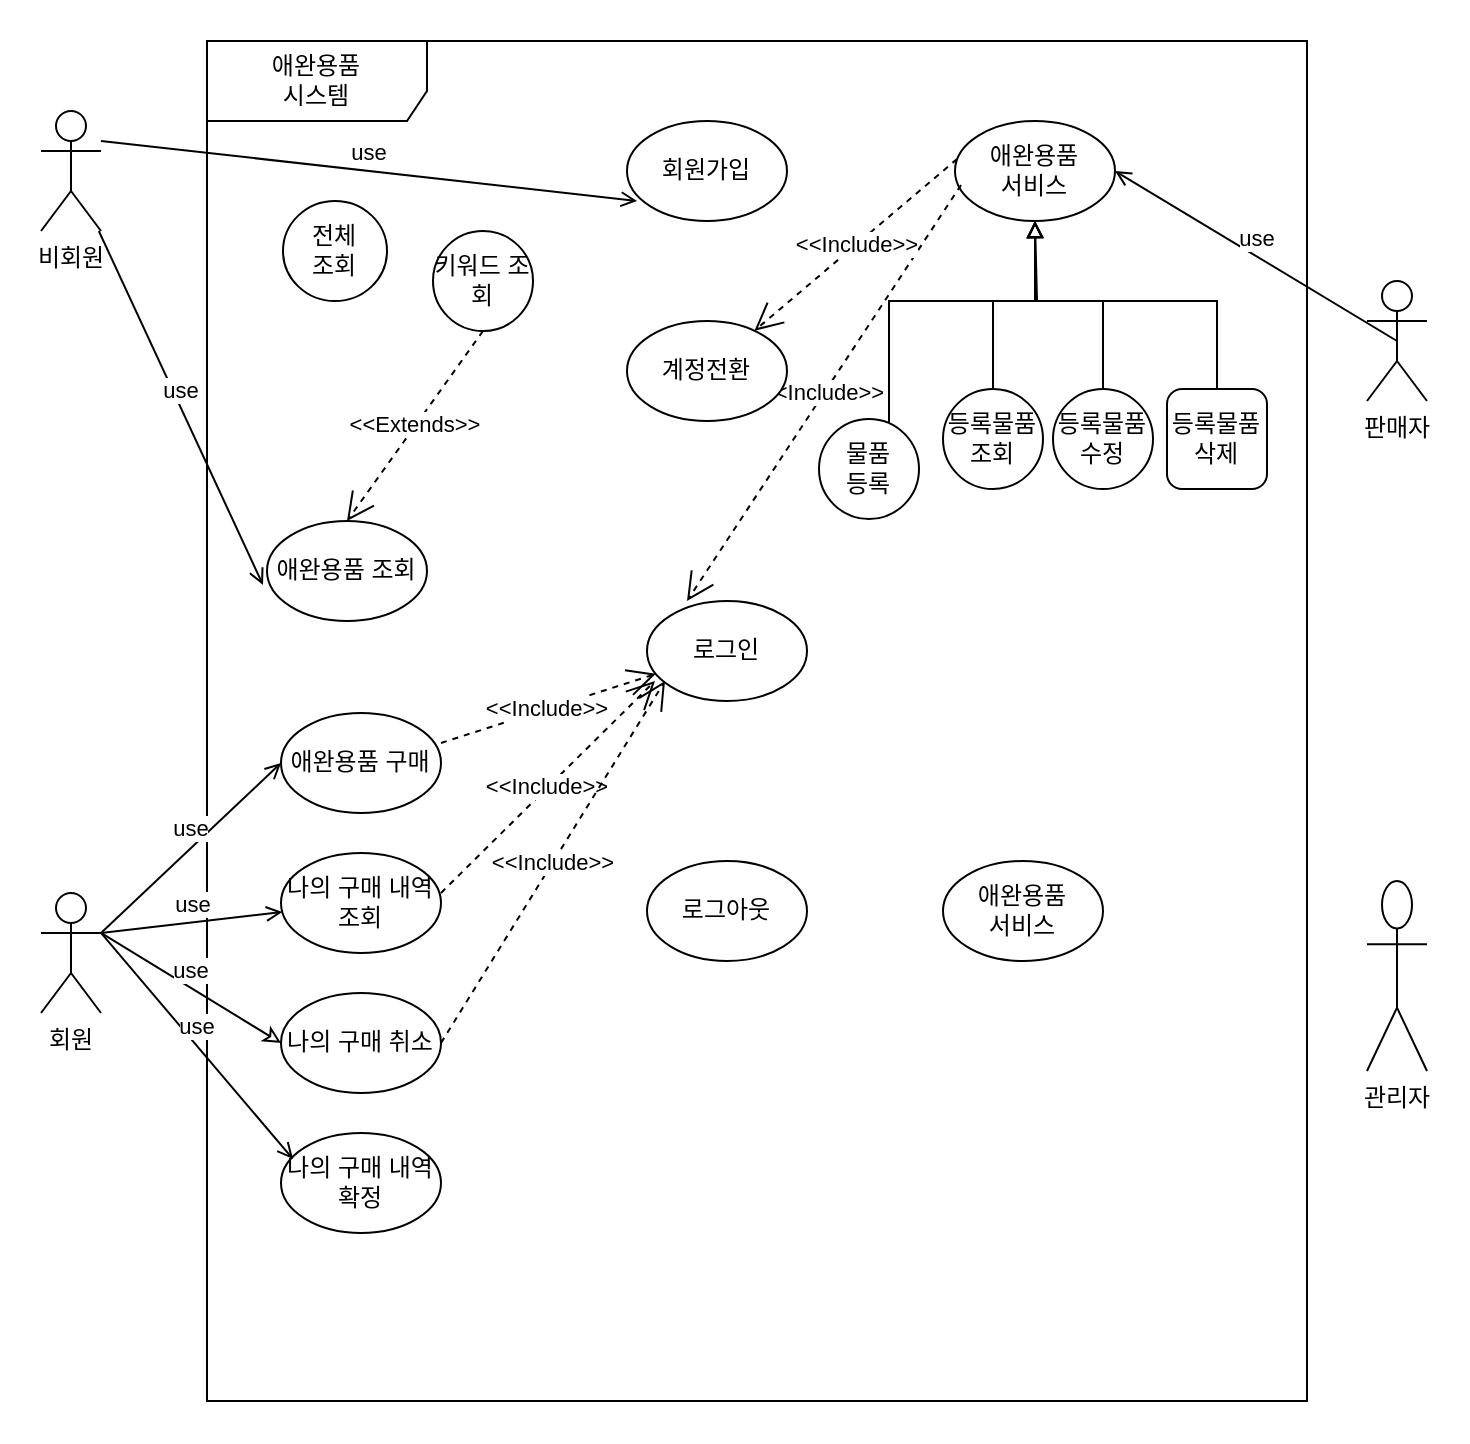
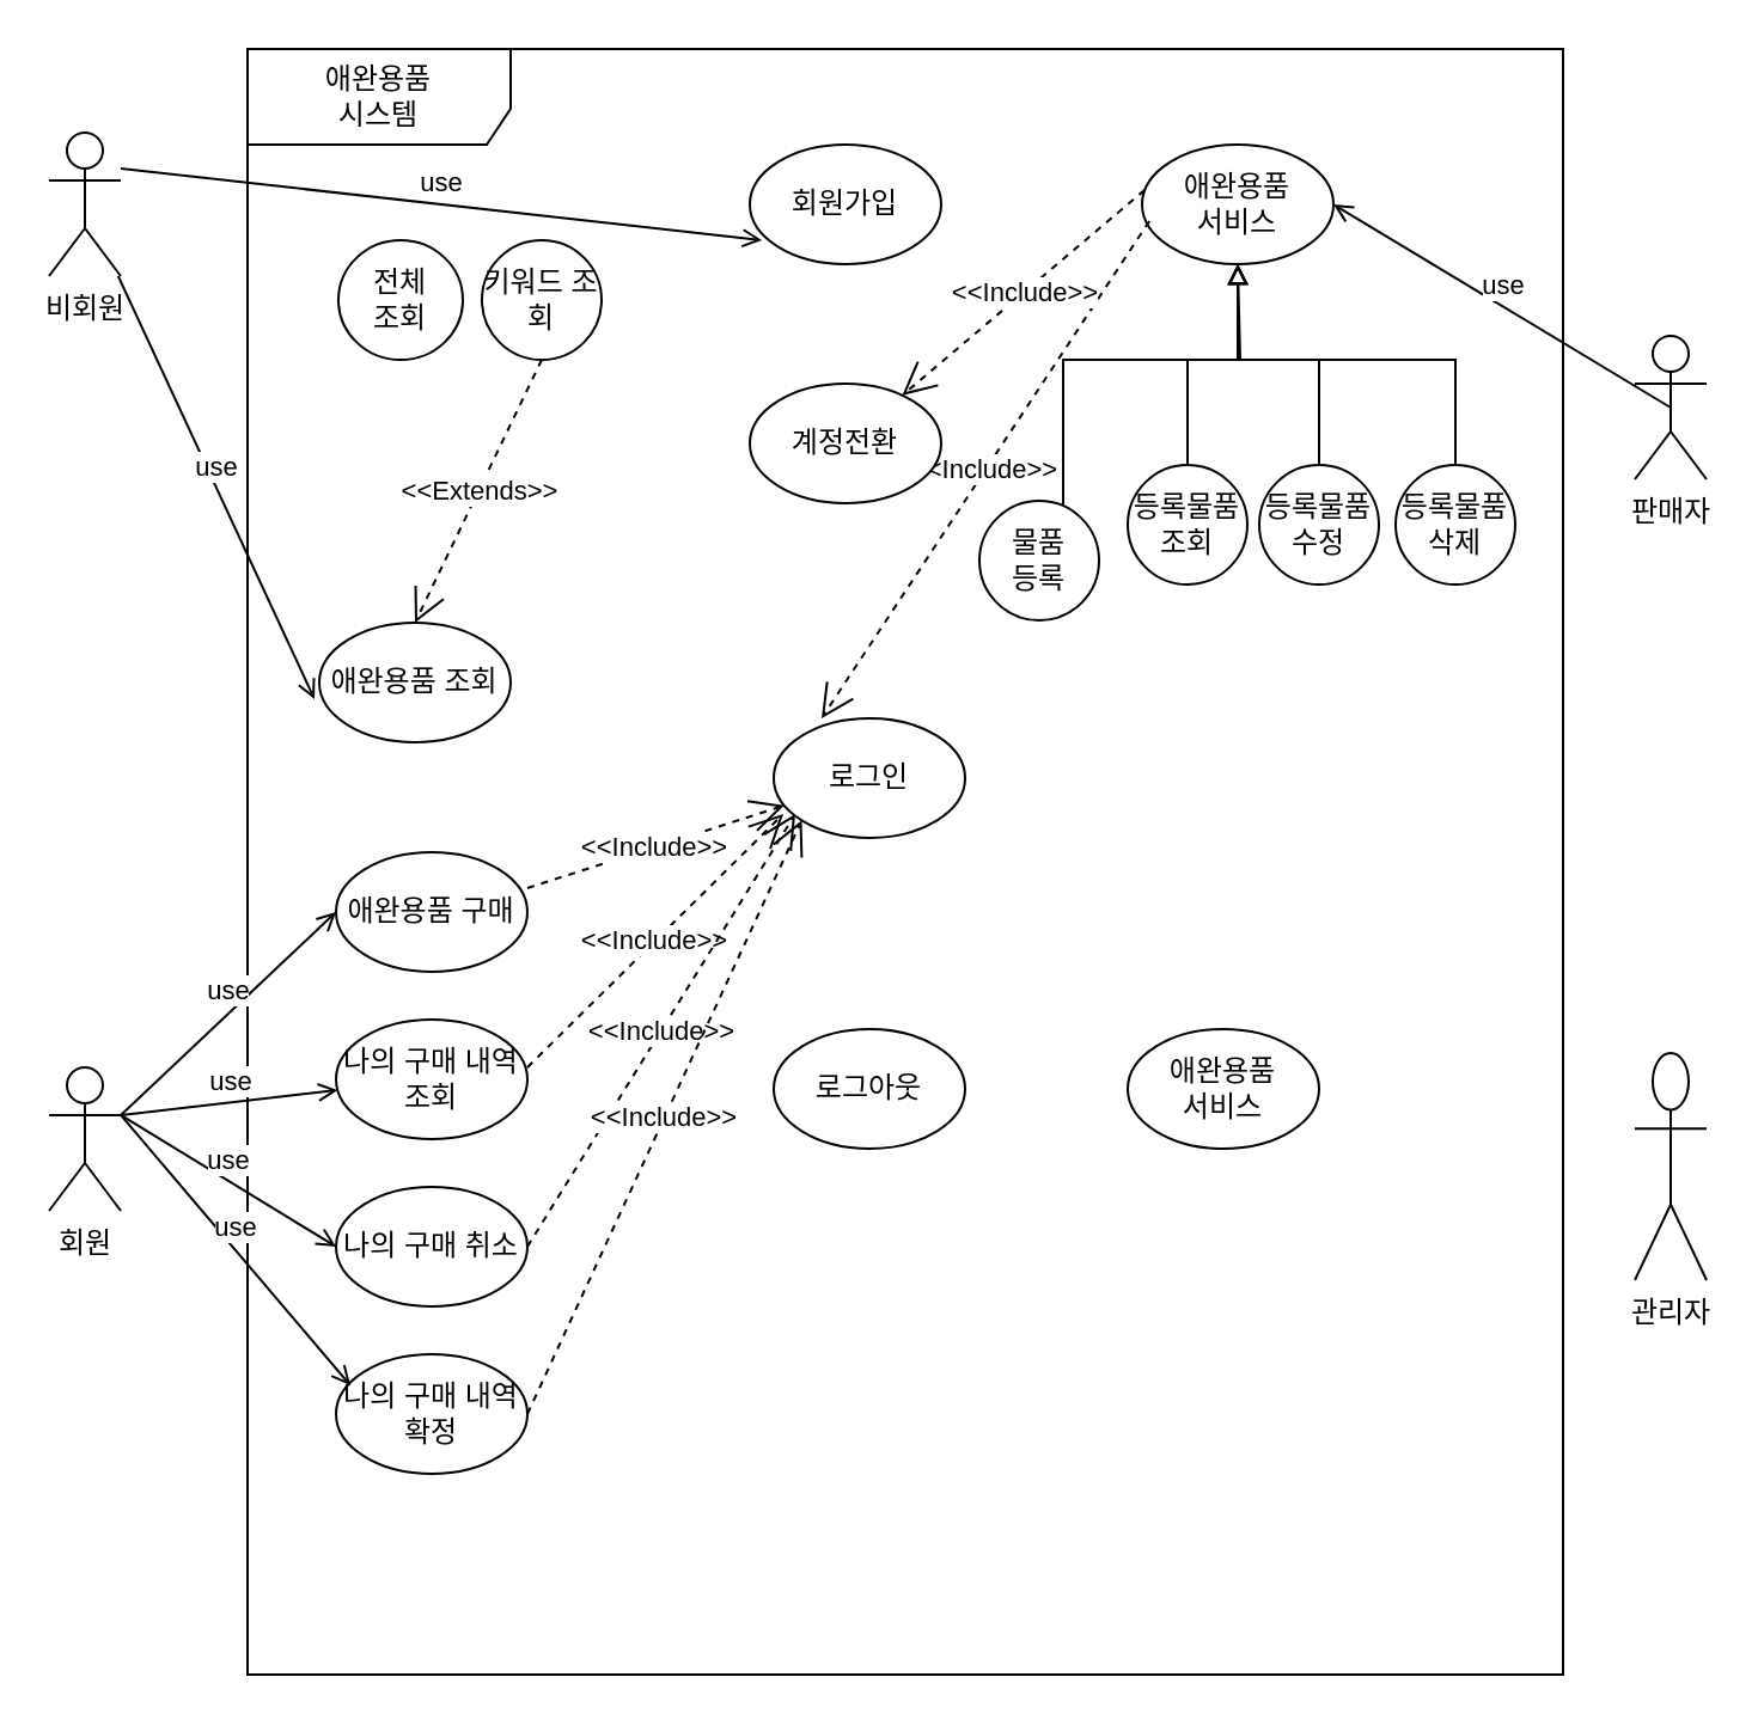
  <mxCell id="0" />
  <mxCell id="1" parent="0" />
  <mxCell id="2" value="애완용품&lt;div&gt;시스템&lt;/div&gt;" style="shape=umlFrame;whiteSpace=wrap;html=1;pointerEvents=0;width=110;height=40;" vertex="1" parent="1"><mxGeometry x="103" y="20" width="550" height="680" as="geometry" /></mxCell>
  <mxCell id="3" value="판매자&lt;div&gt;&lt;br&gt;&lt;/div&gt;" style="shape=umlActor;verticalLabelPosition=bottom;verticalAlign=top;html=1;" vertex="1" parent="1"><mxGeometry x="683" y="140" width="30" height="60" as="geometry" /></mxCell>
  <mxCell id="4" value="회원&lt;div&gt;&lt;br&gt;&lt;/div&gt;" style="shape=umlActor;verticalLabelPosition=bottom;verticalAlign=top;html=1;" vertex="1" parent="1"><mxGeometry x="20" y="446" width="30" height="60" as="geometry" /></mxCell>
  <mxCell id="5" value="비회원&lt;div&gt;&lt;br&gt;&lt;/div&gt;" style="shape=umlActor;verticalLabelPosition=bottom;verticalAlign=top;html=1;" vertex="1" parent="1"><mxGeometry x="20" y="55" width="30" height="60" as="geometry" /></mxCell>
  <mxCell id="6" value="관리자&lt;div&gt;&lt;br&gt;&lt;/div&gt;" style="shape=umlActor;verticalLabelPosition=bottom;verticalAlign=top;html=1;" vertex="1" parent="1"><mxGeometry x="683" y="440" width="30" height="95" as="geometry" /></mxCell>
  <mxCell id="7" value="애완용품 조회" style="ellipse;whiteSpace=wrap;html=1;" vertex="1" parent="1"><mxGeometry x="133" y="260" width="80" height="50" as="geometry" /></mxCell>
  <mxCell id="8" value="애완용품 구매" style="ellipse;whiteSpace=wrap;html=1;" vertex="1" parent="1"><mxGeometry x="140" y="356" width="80" height="50" as="geometry" /></mxCell>
  <mxCell id="9" value="나의 구매 내역 조회" style="ellipse;whiteSpace=wrap;html=1;" vertex="1" parent="1"><mxGeometry x="140" y="426" width="80" height="50" as="geometry" /></mxCell>
  <mxCell id="10" value="나의 구매 취소" style="ellipse;whiteSpace=wrap;html=1;" vertex="1" parent="1"><mxGeometry x="140" y="496" width="80" height="50" as="geometry" /></mxCell>
  <mxCell id="11" value="나의 구매 내역 확정" style="ellipse;whiteSpace=wrap;html=1;" vertex="1" parent="1"><mxGeometry x="140" y="566" width="80" height="50" as="geometry" /></mxCell>
  <mxCell id="12" value="use" style="html=1;verticalAlign=bottom;endArrow=open;curved=0;rounded=0;entryX=-0.025;entryY=0.64;entryDx=0;entryDy=0;entryPerimeter=0;endFill=0;" edge="1" parent="1" source="5" target="7"><mxGeometry width="80" relative="1" as="geometry"><mxPoint x="53" y="320" as="sourcePoint" /><mxPoint x="133" y="320" as="targetPoint" /></mxGeometry></mxCell>
  <mxCell id="13" value="use" style="html=1;verticalAlign=bottom;endArrow=open;curved=0;rounded=0;entryX=0;entryY=0.5;entryDx=0;entryDy=0;endFill=0;" edge="1" parent="1" target="8"><mxGeometry width="80" relative="1" as="geometry"><mxPoint x="50" y="466" as="sourcePoint" /><mxPoint x="128" y="428" as="targetPoint" /></mxGeometry></mxCell>
  <mxCell id="14" value="use" style="html=1;verticalAlign=bottom;endArrow=open;curved=0;rounded=0;endFill=0;" edge="1" parent="1" target="9"><mxGeometry width="80" relative="1" as="geometry"><mxPoint x="50" y="466" as="sourcePoint" /><mxPoint x="150" y="391" as="targetPoint" /></mxGeometry></mxCell>
- <mxCell id="15" value="use" style="html=1;verticalAlign=bottom;endArrow=classic;curved=0;rounded=0;exitX=1;exitY=0.333;exitDx=0;exitDy=0;exitPerimeter=0;entryX=0;entryY=0.5;entryDx=0;entryDy=0;endFill=0;" edge="1" parent="1" source="4" target="10"><mxGeometry width="80" relative="1" as="geometry"><mxPoint x="50" y="486" as="sourcePoint" /><mxPoint x="131" y="476" as="targetPoint" /></mxGeometry></mxCell>
+ <mxCell id="15" value="use" style="html=1;verticalAlign=bottom;endArrow=open;curved=0;rounded=0;exitX=1;exitY=0.333;exitDx=0;exitDy=0;exitPerimeter=0;entryX=0;entryY=0.5;entryDx=0;entryDy=0;endFill=0;" edge="1" parent="1" source="4" target="10"><mxGeometry width="80" relative="1" as="geometry"><mxPoint x="50" y="486" as="sourcePoint" /><mxPoint x="131" y="476" as="targetPoint" /></mxGeometry></mxCell>
  <mxCell id="16" value="use" style="html=1;verticalAlign=bottom;endArrow=open;curved=0;rounded=0;entryX=0.075;entryY=0.26;entryDx=0;entryDy=0;entryPerimeter=0;exitX=1;exitY=0.333;exitDx=0;exitDy=0;exitPerimeter=0;endFill=0;" edge="1" parent="1" source="4" target="11"><mxGeometry width="80" relative="1" as="geometry"><mxPoint x="60" y="476" as="sourcePoint" /><mxPoint x="140" y="541" as="targetPoint" /></mxGeometry></mxCell>
  <mxCell id="17" value="전체&lt;div&gt;조회&lt;/div&gt;" style="ellipse;whiteSpace=wrap;html=1;" vertex="1" parent="1"><mxGeometry x="141" y="100" width="52" height="50" as="geometry" /></mxCell>
- <mxCell id="18" value="키워드 조회" style="ellipse;whiteSpace=wrap;html=1;" vertex="1" parent="1"><mxGeometry x="216" y="115" width="50" height="50" as="geometry" /></mxCell>
+ <mxCell id="18" value="키워드 조회" style="ellipse;whiteSpace=wrap;html=1;" vertex="1" parent="1"><mxGeometry x="201" y="100" width="50" height="50" as="geometry" /></mxCell>
  <mxCell id="19" value="&amp;lt;&amp;lt;Extends&amp;gt;&amp;gt;" style="endArrow=open;endSize=12;dashed=1;html=1;rounded=0;exitX=0.5;exitY=1;exitDx=0;exitDy=0;" edge="1" parent="1" source="18"><mxGeometry width="160" relative="1" as="geometry"><mxPoint x="183" y="160" as="sourcePoint" /><mxPoint x="173" y="260" as="targetPoint" /></mxGeometry></mxCell>
  <mxCell id="20" value="로그인" style="ellipse;whiteSpace=wrap;html=1;" vertex="1" parent="1"><mxGeometry x="323" y="300" width="80" height="50" as="geometry" /></mxCell>
  <mxCell id="21" value="&amp;lt;&amp;lt;Include&amp;gt;&amp;gt;" style="endArrow=open;endSize=12;dashed=1;html=1;rounded=0;exitX=1;exitY=0.3;exitDx=0;exitDy=0;exitPerimeter=0;" edge="1" parent="1" source="8" target="20"><mxGeometry width="160" relative="1" as="geometry"><mxPoint x="273" y="160" as="sourcePoint" /><mxPoint x="183" y="270" as="targetPoint" /></mxGeometry></mxCell>
  <mxCell id="22" value="&amp;lt;&amp;lt;Include&amp;gt;&amp;gt;" style="endArrow=open;endSize=12;dashed=1;html=1;rounded=0;exitX=1;exitY=0.3;exitDx=0;exitDy=0;exitPerimeter=0;" edge="1" parent="1"><mxGeometry width="160" relative="1" as="geometry"><mxPoint x="220" y="446" as="sourcePoint" /><mxPoint x="327" y="340" as="targetPoint" /></mxGeometry></mxCell>
  <mxCell id="23" value="&amp;lt;&amp;lt;Include&amp;gt;&amp;gt;" style="endArrow=open;endSize=12;dashed=1;html=1;rounded=0;exitX=1;exitY=0.5;exitDx=0;exitDy=0;" edge="1" parent="1" source="10"><mxGeometry width="160" relative="1" as="geometry"><mxPoint x="230" y="456" as="sourcePoint" /><mxPoint x="332" y="340" as="targetPoint" /></mxGeometry></mxCell>
+ <mxCell id="24" value="&amp;lt;&amp;lt;Include&amp;gt;&amp;gt;" style="endArrow=open;endSize=12;dashed=1;html=1;rounded=0;exitX=1;exitY=0.5;exitDx=0;exitDy=0;entryX=0;entryY=1;entryDx=0;entryDy=0;" edge="1" parent="1" source="11" target="20"><mxGeometry width="160" relative="1" as="geometry"><mxPoint x="230" y="531" as="sourcePoint" /><mxPoint x="342" y="350" as="targetPoint" /></mxGeometry></mxCell>
  <mxCell id="25" value="애완용품&lt;div&gt;서비스&lt;/div&gt;" style="ellipse;whiteSpace=wrap;html=1;" vertex="1" parent="1"><mxGeometry x="477" y="60" width="80" height="50" as="geometry" /></mxCell>
  <mxCell id="26" value="" style="edgeStyle=orthogonalEdgeStyle;rounded=0;orthogonalLoop=1;jettySize=auto;html=1;endArrow=block;endFill=0;" edge="1" parent="1" source="27" target="25"><mxGeometry relative="1" as="geometry"><Array as="points"><mxPoint x="496" y="150" /><mxPoint x="517" y="150" /></Array></mxGeometry></mxCell>
  <mxCell id="27" value="등록물품&lt;div&gt;조회&lt;/div&gt;" style="ellipse;whiteSpace=wrap;html=1;" vertex="1" parent="1"><mxGeometry x="471" y="194" width="50" height="50" as="geometry" /></mxCell>
  <mxCell id="28" value="" style="edgeStyle=orthogonalEdgeStyle;rounded=0;orthogonalLoop=1;jettySize=auto;html=1;endArrow=block;endFill=0;" edge="1" parent="1" source="40" target="25"><mxGeometry relative="1" as="geometry"><Array as="points"><mxPoint x="608" y="150" /><mxPoint x="517" y="150" /></Array></mxGeometry></mxCell>
  <mxCell id="29" value="" style="edgeStyle=orthogonalEdgeStyle;rounded=0;orthogonalLoop=1;jettySize=auto;html=1;endArrow=block;endFill=0;" edge="1" parent="1"><mxGeometry relative="1" as="geometry"><mxPoint x="551" y="194" as="sourcePoint" /><mxPoint x="517" y="110" as="targetPoint" /><Array as="points"><mxPoint x="551" y="150" /><mxPoint x="518" y="150" /></Array></mxGeometry></mxCell>
  <mxCell id="30" value="등록물품&lt;div&gt;수정&lt;/div&gt;" style="ellipse;whiteSpace=wrap;html=1;" vertex="1" parent="1"><mxGeometry x="526" y="194" width="50" height="50" as="geometry" /></mxCell>
  <mxCell id="31" value="" style="edgeStyle=orthogonalEdgeStyle;rounded=0;orthogonalLoop=1;jettySize=auto;html=1;endArrow=block;endFill=0;" edge="1" parent="1" source="32" target="25"><mxGeometry relative="1" as="geometry"><Array as="points"><mxPoint x="444" y="150" /><mxPoint x="517" y="150" /></Array></mxGeometry></mxCell>
  <mxCell id="32" value="물품&lt;div&gt;등록&lt;/div&gt;" style="ellipse;whiteSpace=wrap;html=1;" vertex="1" parent="1"><mxGeometry x="409" y="209" width="50" height="50" as="geometry" /></mxCell>
  <mxCell id="33" value="use" style="html=1;verticalAlign=bottom;endArrow=open;curved=0;rounded=0;entryX=1;entryY=0.5;entryDx=0;entryDy=0;endFill=0;exitX=0.5;exitY=0.5;exitDx=0;exitDy=0;exitPerimeter=0;" edge="1" parent="1" source="3" target="25"><mxGeometry width="80" relative="1" as="geometry"><mxPoint x="513" y="356" as="sourcePoint" /><mxPoint x="603" y="271" as="targetPoint" /></mxGeometry></mxCell>
  <mxCell id="34" value="&amp;lt;&amp;lt;Include&amp;gt;&amp;gt;" style="endArrow=open;endSize=12;dashed=1;html=1;rounded=0;exitX=0.038;exitY=0.64;exitDx=0;exitDy=0;exitPerimeter=0;" edge="1" parent="1" source="25"><mxGeometry width="160" relative="1" as="geometry"><mxPoint x="450" y="105" as="sourcePoint" /><mxPoint x="343" y="300" as="targetPoint" /></mxGeometry></mxCell>
  <mxCell id="35" value="계정전환" style="ellipse;whiteSpace=wrap;html=1;" vertex="1" parent="1"><mxGeometry x="313" y="160" width="80" height="50" as="geometry" /></mxCell>
  <mxCell id="36" value="&amp;lt;&amp;lt;Include&amp;gt;&amp;gt;" style="endArrow=open;endSize=12;dashed=1;html=1;rounded=0;exitX=0.013;exitY=0.38;exitDx=0;exitDy=0;exitPerimeter=0;" edge="1" parent="1" source="25" target="35"><mxGeometry width="160" relative="1" as="geometry"><mxPoint x="460" y="30" as="sourcePoint" /><mxPoint x="323" y="238" as="targetPoint" /></mxGeometry></mxCell>
  <mxCell id="37" value="회원가입" style="ellipse;whiteSpace=wrap;html=1;" vertex="1" parent="1"><mxGeometry x="313" y="60" width="80" height="50" as="geometry" /></mxCell>
  <mxCell id="38" value="use" style="html=1;verticalAlign=bottom;endArrow=open;curved=0;rounded=0;entryX=0.063;entryY=0.8;entryDx=0;entryDy=0;entryPerimeter=0;endFill=0;" edge="1" parent="1" target="37"><mxGeometry width="80" relative="1" as="geometry"><mxPoint x="50" y="70" as="sourcePoint" /><mxPoint x="131" y="72" as="targetPoint" /></mxGeometry></mxCell>
  <mxCell id="39" value="애완용품&lt;div&gt;서비스&lt;/div&gt;" style="ellipse;whiteSpace=wrap;html=1;" vertex="1" parent="1"><mxGeometry x="471" y="430" width="80" height="50" as="geometry" /></mxCell>
- <mxCell id="40" value="등록물품&lt;div&gt;삭제&lt;/div&gt;" style="whiteSpace=wrap;html=1;rounded=1;" vertex="1" parent="1"><mxGeometry x="583" y="194" width="50" height="50" as="geometry" /></mxCell>
+ <mxCell id="40" value="등록물품&lt;div&gt;삭제&lt;/div&gt;" style="ellipse;whiteSpace=wrap;html=1;" vertex="1" parent="1"><mxGeometry x="583" y="194" width="50" height="50" as="geometry" /></mxCell>
  <mxCell id="41" value="로그아웃" style="ellipse;whiteSpace=wrap;html=1;" vertex="1" parent="1"><mxGeometry x="323" y="430" width="80" height="50" as="geometry" /></mxCell>
